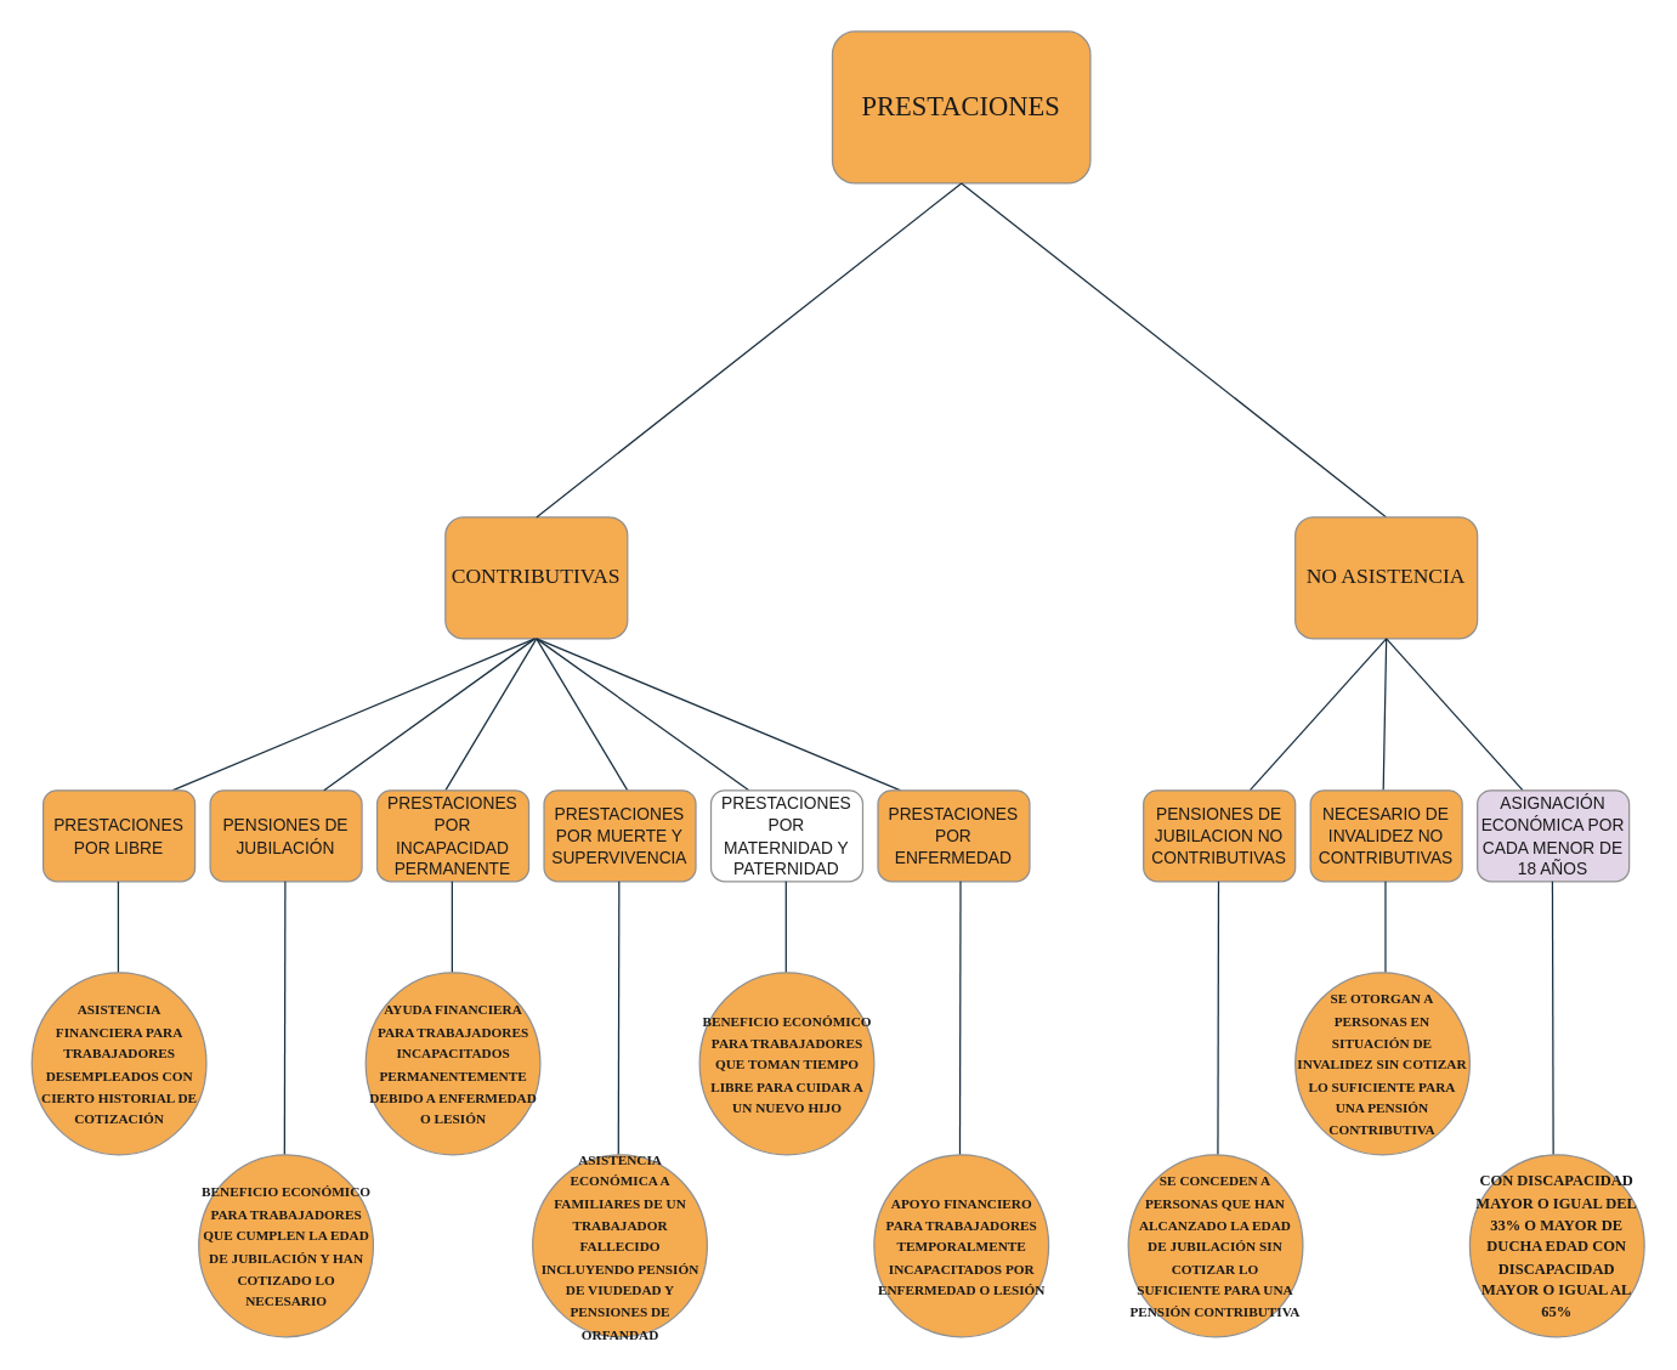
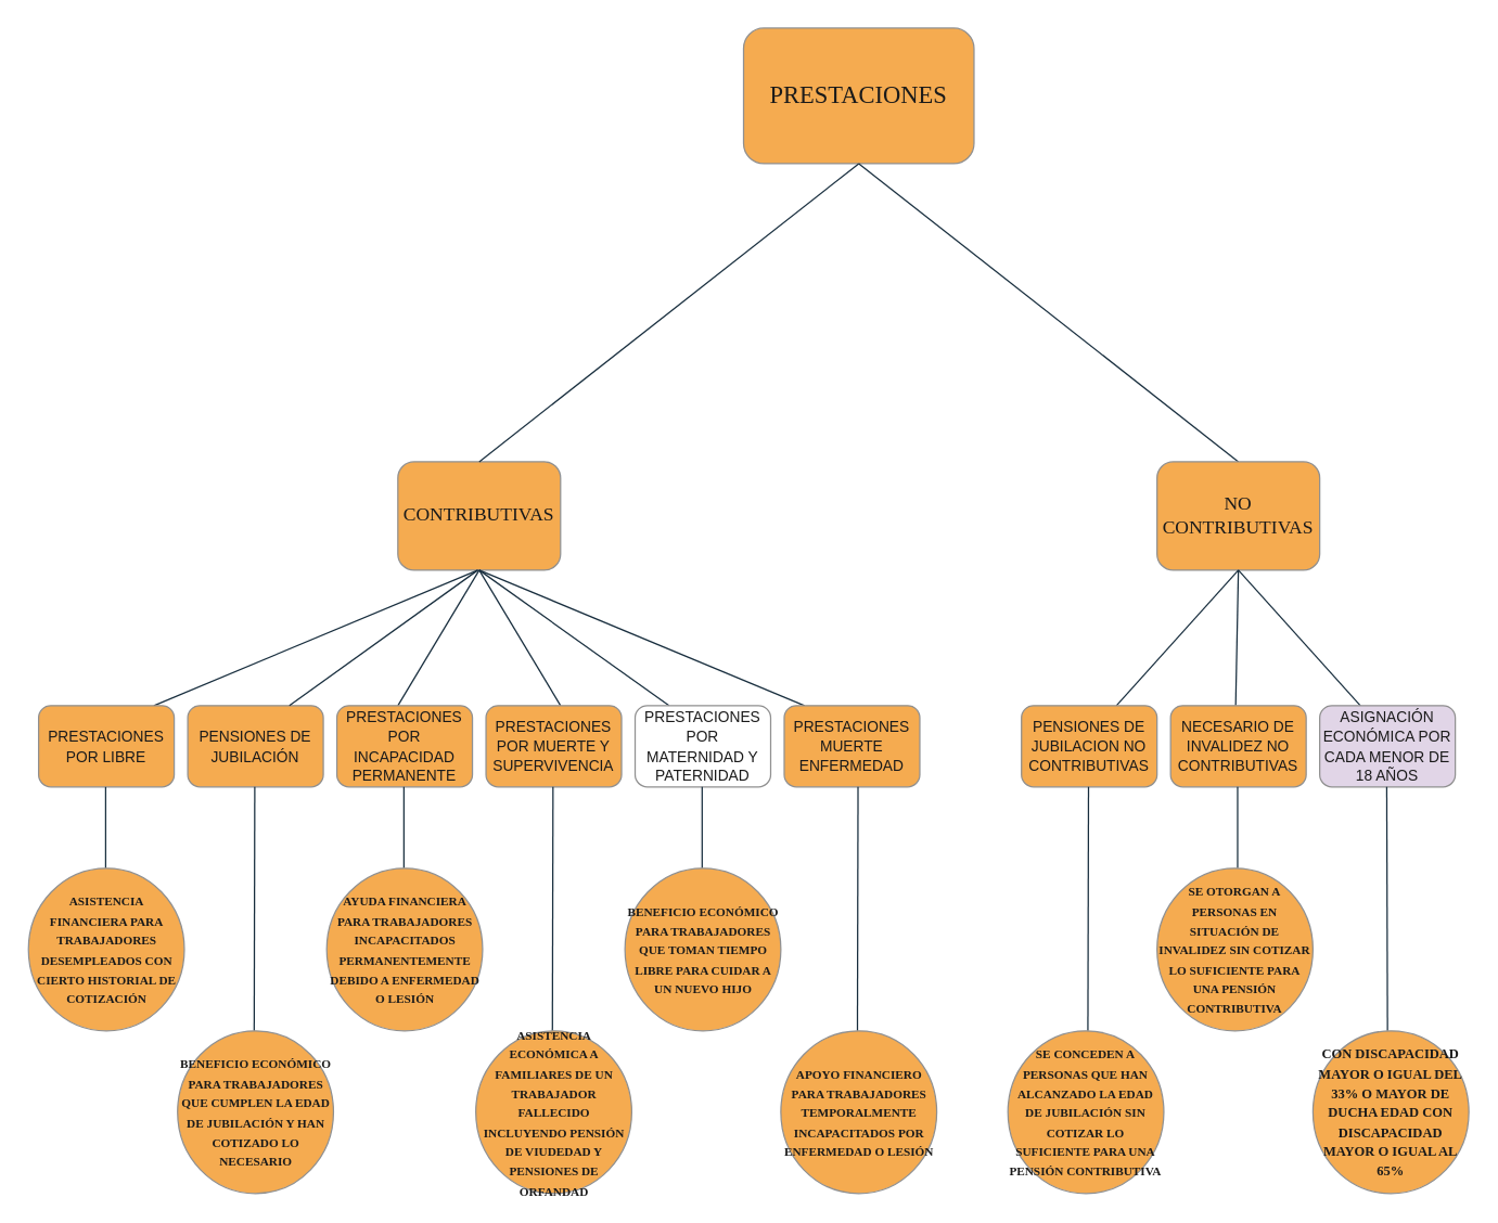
  <mxCell id="0" />
  <mxCell id="1" parent="0" />
  <mxCell id="2" value="&lt;font style=&quot;font-size: 18px;&quot; face=&quot;Times New Roman&quot;&gt;PRESTACIONES&lt;/font&gt;" style="rounded=1;whiteSpace=wrap;html=1;labelBackgroundColor=none;fillColor=#F5AB50;strokeColor=#909090;fontColor=#1A1A1A;" vertex="1" parent="1"><mxGeometry x="548" y="20" width="170" height="100" as="geometry" /></mxCell>
  <mxCell id="3" value="&lt;font style=&quot;font-size: 14px;&quot; face=&quot;Times New Roman&quot;&gt;CONTRIBUTIVAS&lt;/font&gt;" style="rounded=1;whiteSpace=wrap;html=1;labelBackgroundColor=none;fillColor=#F5AB50;strokeColor=#909090;fontColor=#1A1A1A;" vertex="1" parent="1"><mxGeometry x="293" y="340" width="120" height="80" as="geometry" /></mxCell>
  <mxCell id="4" value="&lt;font style=&quot;font-size: 11px;&quot;&gt;PENSIONES DE JUBILACIÓN&lt;/font&gt;" style="rounded=1;whiteSpace=wrap;html=1;labelBackgroundColor=none;fillColor=#F5AB50;strokeColor=#909090;fontColor=#1A1A1A;" vertex="1" parent="1"><mxGeometry x="138" y="520" width="100" height="60" as="geometry" /></mxCell>
  <mxCell id="5" value="" style="endArrow=none;html=1;rounded=1;exitX=0.5;exitY=0;exitDx=0;exitDy=0;labelBackgroundColor=none;strokeColor=#182E3E;fontColor=default;" edge="1" parent="1" source="3"><mxGeometry width="50" height="50" relative="1" as="geometry"><mxPoint x="513" y="230" as="sourcePoint" /><mxPoint x="633" y="120" as="targetPoint" /><Array as="points"><mxPoint x="633" y="120" /></Array></mxGeometry></mxCell>
  <mxCell id="6" value="" style="endArrow=none;html=1;rounded=1;entryX=0.5;entryY=0;entryDx=0;entryDy=0;labelBackgroundColor=none;strokeColor=#182E3E;fontColor=default;" edge="1" parent="1" target="7"><mxGeometry width="50" height="50" relative="1" as="geometry"><mxPoint x="633" y="120" as="sourcePoint" /><mxPoint x="753" y="230" as="targetPoint" /><Array as="points" /></mxGeometry></mxCell>
- <mxCell id="7" value="&lt;font face=&quot;Times New Roman&quot; style=&quot;font-size: 14px;&quot;&gt;NO ASISTENCIA&lt;/font&gt;" style="rounded=1;whiteSpace=wrap;html=1;labelBackgroundColor=none;fillColor=#F5AB50;strokeColor=#909090;fontColor=#1A1A1A;" vertex="1" parent="1"><mxGeometry x="853" y="340" width="120" height="80" as="geometry" /></mxCell>
+ <mxCell id="7" value="&lt;font face=&quot;Times New Roman&quot; style=&quot;font-size: 14px;&quot;&gt;NO CONTRIBUTIVAS&lt;/font&gt;" style="rounded=1;whiteSpace=wrap;html=1;labelBackgroundColor=none;fillColor=#F5AB50;strokeColor=#909090;fontColor=#1A1A1A;" vertex="1" parent="1"><mxGeometry x="853" y="340" width="120" height="80" as="geometry" /></mxCell>
  <mxCell id="8" value="" style="endArrow=none;html=1;rounded=1;labelBackgroundColor=none;strokeColor=#182E3E;fontColor=default;" edge="1" parent="1"><mxGeometry width="50" height="50" relative="1" as="geometry"><mxPoint x="113" y="520" as="sourcePoint" /><mxPoint x="352" y="420" as="targetPoint" /></mxGeometry></mxCell>
  <mxCell id="9" value="" style="endArrow=none;html=1;rounded=1;labelBackgroundColor=none;strokeColor=#182E3E;fontColor=default;" edge="1" parent="1"><mxGeometry width="50" height="50" relative="1" as="geometry"><mxPoint x="213" y="520" as="sourcePoint" /><mxPoint x="352" y="420" as="targetPoint" /></mxGeometry></mxCell>
  <mxCell id="10" value="" style="endArrow=none;html=1;rounded=1;labelBackgroundColor=none;strokeColor=#182E3E;fontColor=default;" edge="1" parent="1"><mxGeometry width="50" height="50" relative="1" as="geometry"><mxPoint x="293" y="520" as="sourcePoint" /><mxPoint x="353" y="420" as="targetPoint" /></mxGeometry></mxCell>
  <mxCell id="11" value="" style="endArrow=none;html=1;rounded=1;entryX=0.5;entryY=1;entryDx=0;entryDy=0;labelBackgroundColor=none;strokeColor=#182E3E;fontColor=default;" edge="1" parent="1" target="3"><mxGeometry width="50" height="50" relative="1" as="geometry"><mxPoint x="413" y="520" as="sourcePoint" /><mxPoint x="403" y="480" as="targetPoint" /></mxGeometry></mxCell>
  <mxCell id="12" value="" style="endArrow=none;html=1;rounded=1;entryX=0.5;entryY=1;entryDx=0;entryDy=0;labelBackgroundColor=none;strokeColor=#182E3E;fontColor=default;" edge="1" parent="1" target="3"><mxGeometry width="50" height="50" relative="1" as="geometry"><mxPoint x="493" y="520" as="sourcePoint" /><mxPoint x="533" y="460" as="targetPoint" /></mxGeometry></mxCell>
  <mxCell id="13" value="" style="endArrow=none;html=1;rounded=1;labelBackgroundColor=none;strokeColor=#182E3E;fontColor=default;" edge="1" parent="1"><mxGeometry width="50" height="50" relative="1" as="geometry"><mxPoint x="593" y="520" as="sourcePoint" /><mxPoint x="353" y="420" as="targetPoint" /></mxGeometry></mxCell>
  <mxCell id="14" value="&lt;font style=&quot;font-size: 11px;&quot;&gt;PRESTACIONES POR INCAPACIDAD PERMANENTE&lt;/font&gt;" style="rounded=1;whiteSpace=wrap;html=1;labelBackgroundColor=none;fillColor=#F5AB50;strokeColor=#909090;fontColor=#1A1A1A;" vertex="1" parent="1"><mxGeometry x="248" y="520" width="100" height="60" as="geometry" /></mxCell>
  <mxCell id="15" value="&lt;font style=&quot;font-size: 11px;&quot;&gt;PRESTACIONES POR LIBRE&lt;/font&gt;&lt;span id=&quot;docs-internal-guid-49e1480e-7fff-4781-98b6-2acfe4be3718&quot;&gt;&lt;/span&gt;&lt;span id=&quot;docs-internal-guid-9d8ec7dc-7fff-ddeb-47c2-e3805ae331d7&quot;&gt;&lt;/span&gt;" style="rounded=1;whiteSpace=wrap;html=1;labelBackgroundColor=none;fillColor=#F5AB50;strokeColor=#909090;fontColor=#1A1A1A;" vertex="1" parent="1"><mxGeometry x="28" y="520" width="100" height="60" as="geometry" /></mxCell>
  <mxCell id="16" value="&lt;font style=&quot;font-size: 11px;&quot;&gt;PRESTACIONES POR MATERNIDAD Y PATERNIDAD&lt;/font&gt;" style="rounded=1;whiteSpace=wrap;html=1;labelBackgroundColor=none;fillColor=#ffffff;strokeColor=#909090;fontColor=#1A1A1A;" vertex="1" parent="1"><mxGeometry x="468" y="520" width="100" height="60" as="geometry" /></mxCell>
- <mxCell id="17" value="&lt;font style=&quot;font-size: 11px;&quot;&gt;PRESTACIONES POR ENFERMEDAD&lt;/font&gt;" style="rounded=1;whiteSpace=wrap;html=1;labelBackgroundColor=none;fillColor=#F5AB50;strokeColor=#909090;fontColor=#1A1A1A;" vertex="1" parent="1"><mxGeometry x="578" y="520" width="100" height="60" as="geometry" /></mxCell>
+ <mxCell id="17" value="&lt;font style=&quot;font-size: 11px;&quot;&gt;PRESTACIONES MUERTE ENFERMEDAD&lt;/font&gt;" style="rounded=1;whiteSpace=wrap;html=1;labelBackgroundColor=none;fillColor=#F5AB50;strokeColor=#909090;fontColor=#1A1A1A;" vertex="1" parent="1"><mxGeometry x="578" y="520" width="100" height="60" as="geometry" /></mxCell>
  <mxCell id="18" value="&lt;font style=&quot;font-size: 11px;&quot;&gt;PRESTACIONES POR MUERTE Y SUPERVIVENCIA&lt;/font&gt;" style="rounded=1;whiteSpace=wrap;html=1;labelBackgroundColor=none;fillColor=#F5AB50;strokeColor=#909090;fontColor=#1A1A1A;" vertex="1" parent="1"><mxGeometry x="358" y="520" width="100" height="60" as="geometry" /></mxCell>
  <mxCell id="19" value="" style="endArrow=none;html=1;rounded=1;labelBackgroundColor=none;strokeColor=#182E3E;fontColor=default;" edge="1" parent="1"><mxGeometry width="50" height="50" relative="1" as="geometry"><mxPoint x="823" y="520" as="sourcePoint" /><mxPoint x="913" y="420" as="targetPoint" /></mxGeometry></mxCell>
  <mxCell id="20" value="" style="endArrow=none;html=1;rounded=1;labelBackgroundColor=none;strokeColor=#182E3E;fontColor=default;" edge="1" parent="1"><mxGeometry width="50" height="50" relative="1" as="geometry"><mxPoint x="911" y="520" as="sourcePoint" /><mxPoint x="913" y="420" as="targetPoint" /></mxGeometry></mxCell>
  <mxCell id="21" value="" style="endArrow=none;html=1;rounded=1;labelBackgroundColor=none;strokeColor=#182E3E;fontColor=default;" edge="1" parent="1"><mxGeometry width="50" height="50" relative="1" as="geometry"><mxPoint x="913" y="420" as="sourcePoint" /><mxPoint x="1003" y="520" as="targetPoint" /></mxGeometry></mxCell>
  <mxCell id="22" value="&lt;font style=&quot;font-size: 11px;&quot;&gt;NECESARIO DE INVALIDEZ NO CONTRIBUTIVAS&lt;/font&gt;" style="rounded=1;whiteSpace=wrap;html=1;labelBackgroundColor=none;fillColor=#F5AB50;strokeColor=#909090;fontColor=#1A1A1A;" vertex="1" parent="1"><mxGeometry x="863" y="520" width="100" height="60" as="geometry" /></mxCell>
  <mxCell id="23" value="&lt;font style=&quot;font-size: 11px;&quot;&gt;ASIGNACIÓN ECONÓMICA POR CADA MENOR DE 18 AÑOS&lt;/font&gt;" style="rounded=1;whiteSpace=wrap;html=1;labelBackgroundColor=none;fillColor=#e1d5e7;strokeColor=#909090;fontColor=#1A1A1A;" vertex="1" parent="1"><mxGeometry x="973" y="520" width="100" height="60" as="geometry" /></mxCell>
  <mxCell id="24" value="&lt;font style=&quot;font-size: 11px;&quot;&gt;PENSIONES DE JUBILACION NO CONTRIBUTIVAS&lt;/font&gt;" style="rounded=1;whiteSpace=wrap;html=1;labelBackgroundColor=none;fillColor=#F5AB50;strokeColor=#909090;fontColor=#1A1A1A;" vertex="1" parent="1"><mxGeometry x="753" y="520" width="100" height="60" as="geometry" /></mxCell>
  <mxCell id="25" value="" style="endArrow=none;html=1;rounded=1;labelBackgroundColor=none;strokeColor=#182E3E;fontColor=default;" edge="1" parent="1"><mxGeometry width="50" height="50" relative="1" as="geometry"><mxPoint x="407" y="760" as="sourcePoint" /><mxPoint x="407.44" y="580" as="targetPoint" /></mxGeometry></mxCell>
  <mxCell id="26" value="" style="endArrow=none;html=1;rounded=1;labelBackgroundColor=none;strokeColor=#182E3E;fontColor=default;" edge="1" parent="1"><mxGeometry width="50" height="50" relative="1" as="geometry"><mxPoint x="517.44" y="640" as="sourcePoint" /><mxPoint x="517.44" y="580" as="targetPoint" /></mxGeometry></mxCell>
  <mxCell id="27" value="" style="endArrow=none;html=1;rounded=1;labelBackgroundColor=none;strokeColor=#182E3E;fontColor=default;" edge="1" parent="1"><mxGeometry width="50" height="50" relative="1" as="geometry"><mxPoint x="632" y="760" as="sourcePoint" /><mxPoint x="632.44" y="580" as="targetPoint" /></mxGeometry></mxCell>
  <mxCell id="28" value="" style="endArrow=none;html=1;rounded=1;labelBackgroundColor=none;strokeColor=#182E3E;fontColor=default;" edge="1" parent="1"><mxGeometry width="50" height="50" relative="1" as="geometry"><mxPoint x="802" y="760" as="sourcePoint" /><mxPoint x="802.44" y="580" as="targetPoint" /></mxGeometry></mxCell>
  <mxCell id="29" value="" style="endArrow=none;html=1;rounded=1;labelBackgroundColor=none;strokeColor=#182E3E;fontColor=default;" edge="1" parent="1"><mxGeometry width="50" height="50" relative="1" as="geometry"><mxPoint x="912.44" y="640" as="sourcePoint" /><mxPoint x="912.44" y="580" as="targetPoint" /></mxGeometry></mxCell>
  <mxCell id="30" value="" style="endArrow=none;html=1;rounded=1;labelBackgroundColor=none;strokeColor=#182E3E;fontColor=default;" edge="1" parent="1"><mxGeometry width="50" height="50" relative="1" as="geometry"><mxPoint x="1023" y="760" as="sourcePoint" /><mxPoint x="1022.44" y="580" as="targetPoint" /></mxGeometry></mxCell>
  <mxCell id="31" value="" style="endArrow=none;html=1;rounded=1;labelBackgroundColor=none;strokeColor=#182E3E;fontColor=default;" edge="1" parent="1"><mxGeometry width="50" height="50" relative="1" as="geometry"><mxPoint x="77.44" y="640" as="sourcePoint" /><mxPoint x="77.44" y="580" as="targetPoint" /></mxGeometry></mxCell>
  <mxCell id="32" value="" style="endArrow=none;html=1;rounded=1;labelBackgroundColor=none;strokeColor=#182E3E;fontColor=default;" edge="1" parent="1"><mxGeometry width="50" height="50" relative="1" as="geometry"><mxPoint x="187" y="760" as="sourcePoint" /><mxPoint x="187.44" y="580" as="targetPoint" /></mxGeometry></mxCell>
  <mxCell id="33" value="" style="endArrow=none;html=1;rounded=1;labelBackgroundColor=none;strokeColor=#182E3E;fontColor=default;" edge="1" parent="1"><mxGeometry width="50" height="50" relative="1" as="geometry"><mxPoint x="297.44" y="640" as="sourcePoint" /><mxPoint x="297.44" y="580" as="targetPoint" /></mxGeometry></mxCell>
  <mxCell id="34" value="&lt;font style=&quot;font-size: 9px;&quot; face=&quot;Times New Roman&quot;&gt;&lt;b&gt;ASISTENCIA FINANCIERA PARA TRABAJADORES DESEMPLEADOS CON CIERTO HISTORIAL DE COTIZACIÓN&lt;/b&gt;&lt;/font&gt;" style="ellipse;whiteSpace=wrap;html=1;rounded=1;labelBackgroundColor=none;fillColor=#F5AB50;strokeColor=#909090;fontColor=#1A1A1A;" vertex="1" parent="1"><mxGeometry x="20.5" y="640" width="115" height="120" as="geometry" /></mxCell>
  <mxCell id="35" value="&lt;font style=&quot;font-size: 9px;&quot; face=&quot;Times New Roman&quot;&gt;&lt;b&gt;BENEFICIO ECONÓMICO PARA TRABAJADORES QUE CUMPLEN LA EDAD DE JUBILACIÓN Y HAN COTIZADO LO NECESARIO&lt;/b&gt;&lt;/font&gt;" style="ellipse;whiteSpace=wrap;html=1;rounded=1;labelBackgroundColor=none;fillColor=#F5AB50;strokeColor=#909090;fontColor=#1A1A1A;" vertex="1" parent="1"><mxGeometry x="130.5" y="760" width="115" height="120" as="geometry" /></mxCell>
  <mxCell id="36" value="&lt;font style=&quot;font-size: 9px;&quot; face=&quot;Times New Roman&quot;&gt;&lt;b&gt;AYUDA FINANCIERA PARA TRABAJADORES INCAPACITADOS PERMANENTEMENTE DEBIDO A ENFERMEDAD O LESIÓN&lt;/b&gt;&lt;/font&gt;" style="ellipse;whiteSpace=wrap;html=1;rounded=1;labelBackgroundColor=none;fillColor=#F5AB50;strokeColor=#909090;fontColor=#1A1A1A;" vertex="1" parent="1"><mxGeometry x="240.5" y="640" width="115" height="120" as="geometry" /></mxCell>
  <mxCell id="37" value="&lt;font style=&quot;font-size: 9px;&quot; face=&quot;Times New Roman&quot;&gt;&lt;b style=&quot;&quot;&gt;BENEFICIO ECONÓMICO PARA TRABAJADORES QUE TOMAN TIEMPO LIBRE PARA CUIDAR A UN NUEVO HIJO&lt;/b&gt;&lt;/font&gt;" style="ellipse;whiteSpace=wrap;html=1;rounded=1;labelBackgroundColor=none;fillColor=#F5AB50;strokeColor=#909090;fontColor=#1A1A1A;" vertex="1" parent="1"><mxGeometry x="460.5" y="640" width="115" height="120" as="geometry" /></mxCell>
  <mxCell id="38" value="&lt;font style=&quot;font-size: 9px;&quot; face=&quot;Times New Roman&quot;&gt;&lt;b&gt;ASISTENCIA ECONÓMICA A FAMILIARES DE UN TRABAJADOR FALLECIDO INCLUYENDO PENSIÓN DE VIUDEDAD Y PENSIONES DE ORFANDAD&lt;/b&gt;&lt;/font&gt;" style="ellipse;whiteSpace=wrap;html=1;rounded=1;labelBackgroundColor=none;fillColor=#F5AB50;strokeColor=#909090;fontColor=#1A1A1A;" vertex="1" parent="1"><mxGeometry x="350.5" y="760" width="115" height="120" as="geometry" /></mxCell>
  <mxCell id="39" value="&lt;font style=&quot;font-size: 9px;&quot; face=&quot;Times New Roman&quot;&gt;&lt;b&gt;APOYO FINANCIERO PARA TRABAJADORES TEMPORALMENTE INCAPACITADOS POR ENFERMEDAD O LESIÓN&lt;/b&gt;&lt;/font&gt;" style="ellipse;whiteSpace=wrap;html=1;rounded=1;labelBackgroundColor=none;fillColor=#F5AB50;strokeColor=#909090;fontColor=#1A1A1A;" vertex="1" parent="1"><mxGeometry x="575.5" y="760" width="115" height="120" as="geometry" /></mxCell>
  <mxCell id="40" value="&lt;font style=&quot;font-size: 9px;&quot; face=&quot;Times New Roman&quot;&gt;&lt;b&gt;SE OTORGAN A PERSONAS EN SITUACIÓN DE INVALIDEZ SIN COTIZAR LO SUFICIENTE PARA UNA PENSIÓN CONTRIBUTIVA&lt;/b&gt;&lt;/font&gt;" style="ellipse;whiteSpace=wrap;html=1;rounded=1;labelBackgroundColor=none;fillColor=#F5AB50;strokeColor=#909090;fontColor=#1A1A1A;" vertex="1" parent="1"><mxGeometry x="853" y="640" width="115" height="120" as="geometry" /></mxCell>
  <mxCell id="41" value="&lt;font face=&quot;Times New Roman&quot; style=&quot;font-size: 9px;&quot;&gt;&lt;b&gt;SE CONCEDEN A PERSONAS QUE HAN ALCANZADO LA EDAD DE JUBILACIÓN SIN COTIZAR LO SUFICIENTE PARA UNA PENSIÓN CONTRIBUTIVA&lt;/b&gt;&lt;/font&gt;" style="ellipse;whiteSpace=wrap;html=1;rounded=1;labelBackgroundColor=none;fillColor=#F5AB50;strokeColor=#909090;fontColor=#1A1A1A;" vertex="1" parent="1"><mxGeometry x="743" y="760" width="115" height="120" as="geometry" /></mxCell>
  <mxCell id="42" value="&lt;font size=&quot;1&quot; face=&quot;Times New Roman&quot;&gt;&lt;b&gt;CON DISCAPACIDAD MAYOR O IGUAL DEL 33% O MAYOR DE DUCHA EDAD CON DISCAPACIDAD MAYOR O IGUAL AL 65%&lt;/b&gt;&lt;/font&gt;" style="ellipse;whiteSpace=wrap;html=1;rounded=1;labelBackgroundColor=none;fillColor=#F5AB50;strokeColor=#909090;fontColor=#1A1A1A;" vertex="1" parent="1"><mxGeometry x="968" y="760" width="115" height="120" as="geometry" /></mxCell>
